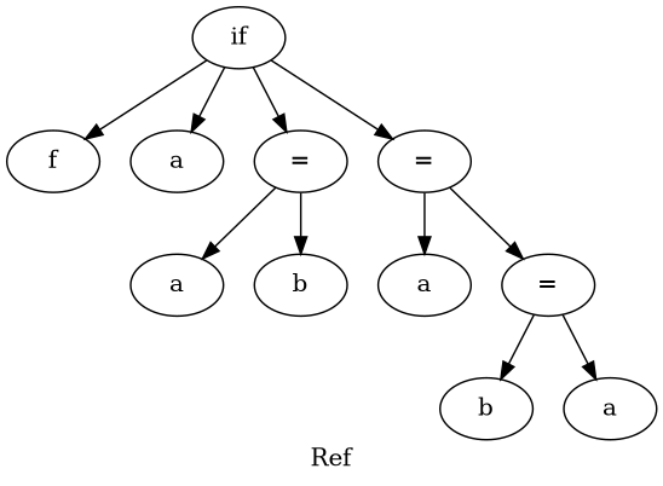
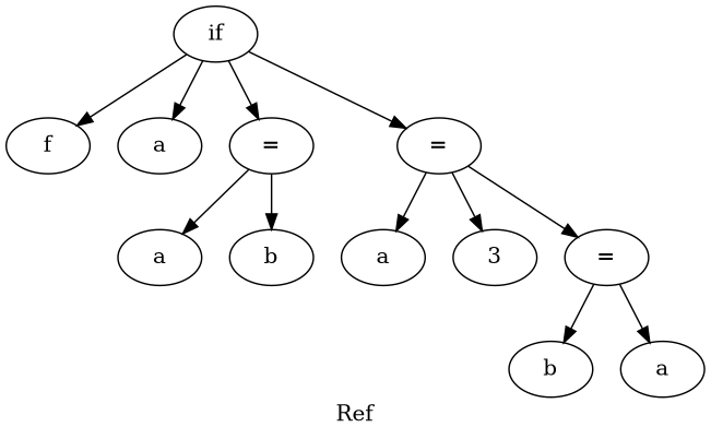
  digraph {
    label=Ref
    n1 [label=f]
    n2 [label=if]
    n3 [label=a]
    n4 [label="="]
    n5 [label="="]
    n6 [label=a]
    n7 [label=b]
    n8 [label=a]
+   n9 [label=3]
    n10 [label="="]
    n11 [label=b]
    n12 [label=a]
    n2 -> n1
    n2 -> n3
    n2 -> n4
    n2 -> n5
    n4 -> n6
    n4 -> n7
    n5 -> n8
+   n5 -> n9
    n5 -> n10
    n10 -> n11
    n10 -> n12
  }
